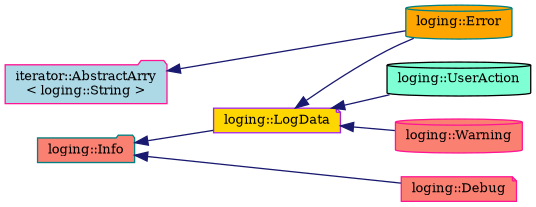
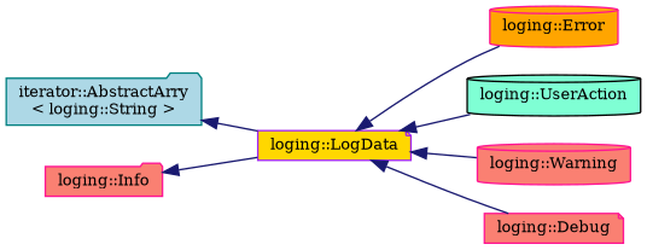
  digraph {
    fontname="DejaVu Serif"
    rankdir=LR
    node [color=deeppink fillcolor=salmon fontname="DejaVu Serif" fontsize=10 shape=cylinder style=filled]
    edge [color=midnightblue dir=back fontname="DejaVu Serif" fontsize=10 labelfontname=Helvetica labelfontsize=10 style=solid]
-   n1 [fillcolor=lightblue height=0.2 label="iterator::AbstractArry\l\< loging::String \>" shape=folder width=0.4]
+   n1 [color=teal fillcolor=lightblue height=0.2 label="iterator::AbstractArry\l\< loging::String \>" shape=folder width=0.4]
    n2 [color=purple fillcolor=gold height=0.2 label="loging::LogData" shape=note width=0.4]
    n3 [height=0.2 label="loging::Debug" shape=note width=0.4]
-   n4 [color=teal fillcolor=orange height=0.2 label="loging::Error" width=0.4]
+   n4 [fillcolor=orange height=0.2 label="loging::Error" width=0.4]
    n5 [color=black fillcolor=aquamarine height=0.2 label="loging::UserAction" width=0.4]
    n6 [height=0.2 label="loging::Warning" width=0.4]
-   n7 [color=teal height=0.2 label="loging::Info" shape=folder width=0.4]
-   n1 -> n4
-   n7 -> n3
+   n7 [height=0.2 label="loging::Info" shape=folder width=0.4]
+   n1 -> n2
+   n2 -> n3
    n2 -> n4
    n2 -> n5
    n2 -> n6
    n7 -> n2
  }
